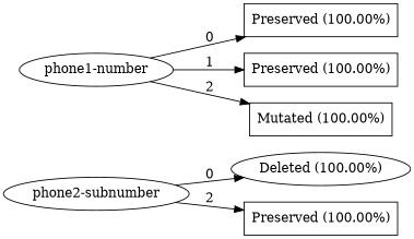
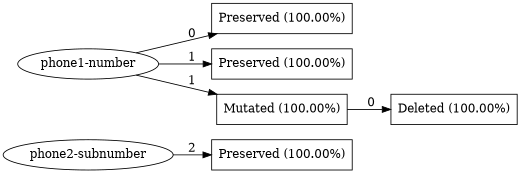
  digraph {
    rankdir=LR
    node [shape=box]
    n1 [label="phone2-subnumber" shape=ellipse]
-   n2 [label="Deleted (100.00%)" shape=ellipse]
+   n2 [label="Deleted (100.00%)"]
    n3 [label="Preserved (100.00%)"]
    n4 [label="phone1-number" shape=ellipse]
    n5 [label="Preserved (100.00%)"]
    n6 [label="Preserved (100.00%)"]
    n7 [label="Mutated (100.00%)"]
-   n1 -> n2 [label=0]
+   n7 -> n2 [label=0]
    n1 -> n3 [label=2]
    n4 -> n5 [label=0]
    n4 -> n6 [label=1]
-   n4 -> n7 [label=2]
+   n4 -> n7 [label=1]
  }
